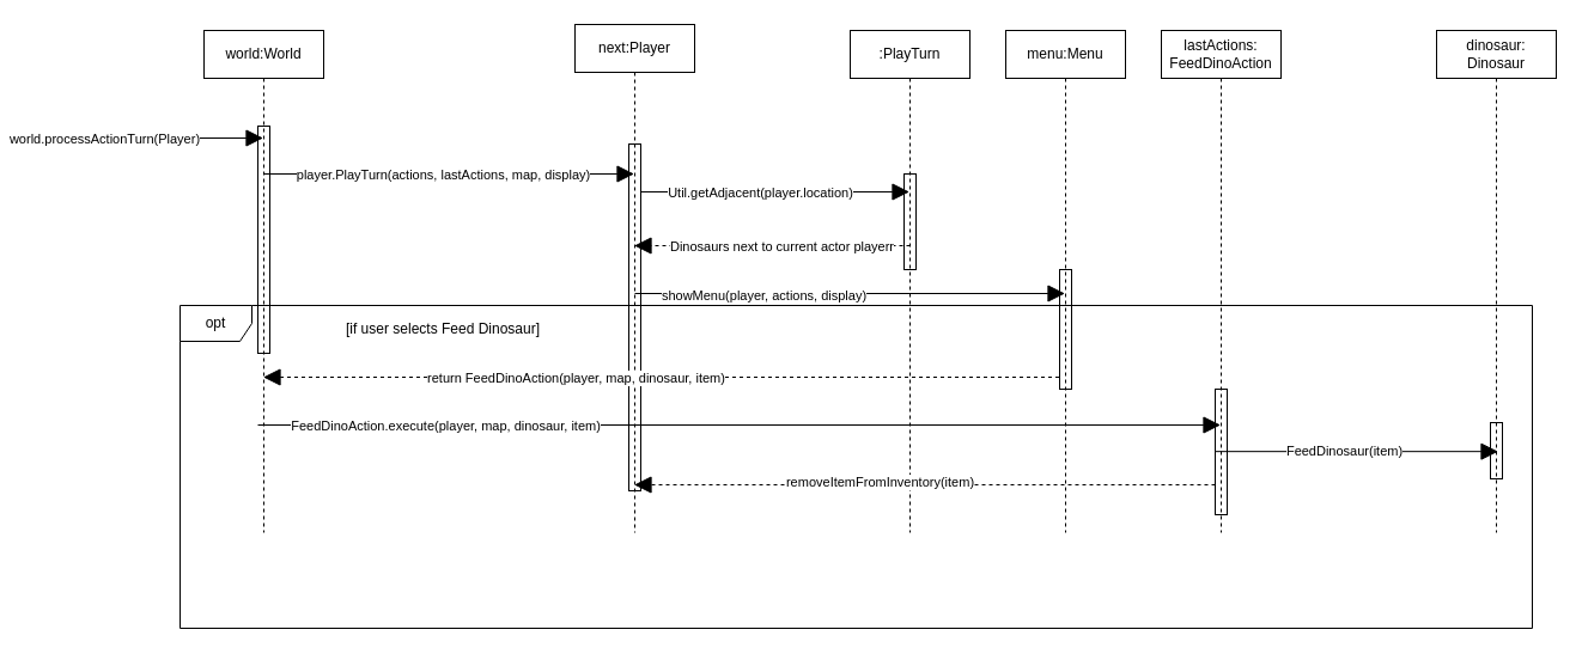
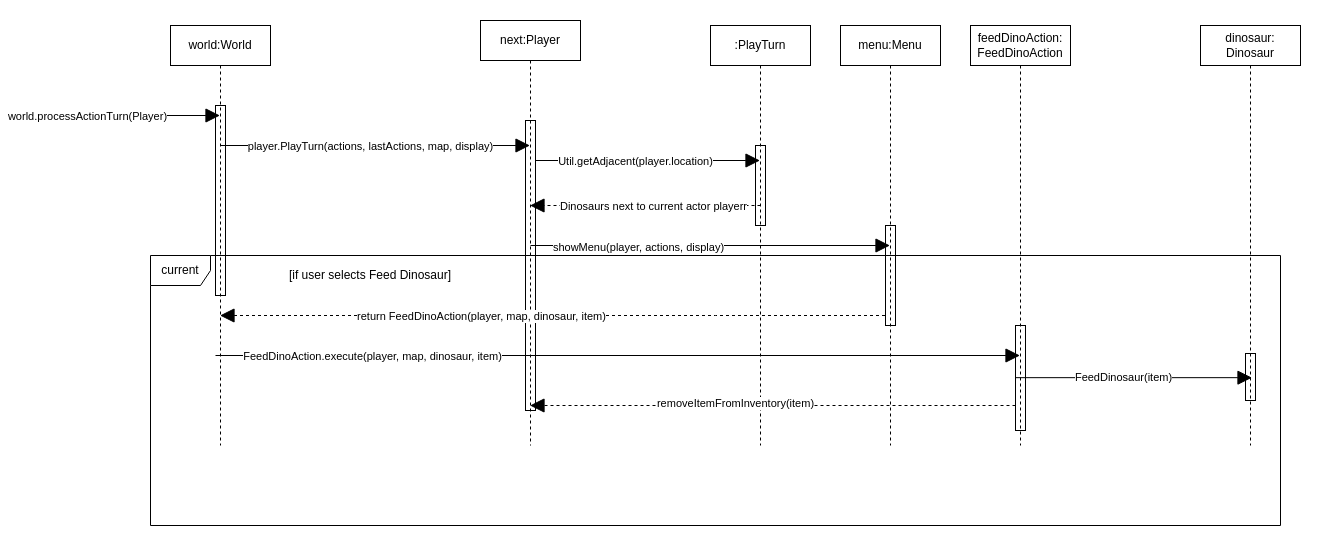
  <mxCell id="0" />
  <mxCell id="1" parent="0" />
  <mxCell id="2" value="world:World" style="shape=umlLifeline;perimeter=lifelinePerimeter;whiteSpace=wrap;html=1;container=1;collapsible=0;recursiveResize=0;outlineConnect=0;" parent="1" vertex="1"><mxGeometry x="170" y="25" width="100" height="420" as="geometry" /></mxCell>
  <mxCell id="3" value="" style="endArrow=block;endFill=1;endSize=12;html=1;" parent="2" target="6" edge="1"><mxGeometry width="160" relative="1" as="geometry"><mxPoint x="50" y="120" as="sourcePoint" /><mxPoint x="210" y="120" as="targetPoint" /></mxGeometry></mxCell>
  <mxCell id="4" value="player.PlayTurn(actions, lastActions, map, display)" style="edgeLabel;html=1;align=center;verticalAlign=middle;resizable=0;points=[];" parent="3" vertex="1" connectable="0"><mxGeometry x="-0.45" y="-1" relative="1" as="geometry"><mxPoint x="64" y="-1" as="offset" /></mxGeometry></mxCell>
  <mxCell id="5" value="" style="html=1;points=[];perimeter=orthogonalPerimeter;fillColor=none;" parent="2" vertex="1"><mxGeometry x="45" y="80" width="10" height="190" as="geometry" /></mxCell>
  <mxCell id="6" value="next:Player" style="shape=umlLifeline;perimeter=lifelinePerimeter;whiteSpace=wrap;html=1;container=1;collapsible=0;recursiveResize=0;outlineConnect=0;" parent="1" vertex="1"><mxGeometry x="480" y="20" width="100" height="425" as="geometry" /></mxCell>
  <mxCell id="7" value="" style="html=1;points=[];perimeter=orthogonalPerimeter;fillColor=none;" parent="6" vertex="1"><mxGeometry x="45" y="100" width="10" height="290" as="geometry" /></mxCell>
  <mxCell id="8" value="" style="endArrow=block;endFill=1;endSize=12;html=1;" edge="1" parent="6" target="14"><mxGeometry width="160" relative="1" as="geometry"><mxPoint x="55" y="140" as="sourcePoint" /><mxPoint x="215" y="140" as="targetPoint" /></mxGeometry></mxCell>
  <mxCell id="9" value="Util.getAdjacent(player.location)" style="edgeLabel;html=1;align=center;verticalAlign=middle;resizable=0;points=[];" vertex="1" connectable="0" parent="8"><mxGeometry x="-0.297" relative="1" as="geometry"><mxPoint x="20" as="offset" /></mxGeometry></mxCell>
  <mxCell id="10" value="" style="endArrow=block;endFill=1;endSize=12;html=1;" edge="1" parent="6" target="27"><mxGeometry width="160" relative="1" as="geometry"><mxPoint x="50" y="225" as="sourcePoint" /><mxPoint x="210" y="225" as="targetPoint" /></mxGeometry></mxCell>
  <mxCell id="11" value="showMenu(player, actions, display)" style="edgeLabel;html=1;align=center;verticalAlign=middle;resizable=0;points=[];" vertex="1" connectable="0" parent="10"><mxGeometry x="-0.405" y="-1" relative="1" as="geometry"><mxPoint as="offset" /></mxGeometry></mxCell>
  <mxCell id="12" value="" style="endArrow=block;endFill=1;endSize=12;html=1;" parent="1" target="2" edge="1"><mxGeometry width="160" relative="1" as="geometry"><mxPoint x="20" y="115" as="sourcePoint" /><mxPoint x="140" y="115" as="targetPoint" /></mxGeometry></mxCell>
  <mxCell id="13" value="world.processActionTurn(Player)" style="edgeLabel;html=1;align=center;verticalAlign=middle;resizable=0;points=[];" parent="12" vertex="1" connectable="0"><mxGeometry x="-0.579" relative="1" as="geometry"><mxPoint x="24" as="offset" /></mxGeometry></mxCell>
  <mxCell id="14" value=":PlayTurn" style="shape=umlLifeline;perimeter=lifelinePerimeter;whiteSpace=wrap;html=1;container=1;collapsible=0;recursiveResize=0;outlineConnect=0;" vertex="1" parent="1"><mxGeometry x="710" y="25" width="100" height="420" as="geometry" /></mxCell>
  <mxCell id="15" value="" style="endArrow=block;dashed=1;endFill=1;endSize=12;html=1;" edge="1" parent="14" target="6"><mxGeometry width="160" relative="1" as="geometry"><mxPoint x="50" y="180" as="sourcePoint" /><mxPoint x="210" y="180" as="targetPoint" /></mxGeometry></mxCell>
  <mxCell id="16" value="Dinosaurs next to current actor playerr" style="edgeLabel;html=1;align=center;verticalAlign=middle;resizable=0;points=[];" vertex="1" connectable="0" parent="15"><mxGeometry x="0.599" y="-3" relative="1" as="geometry"><mxPoint x="76" y="3" as="offset" /></mxGeometry></mxCell>
  <mxCell id="17" value="" style="html=1;points=[];perimeter=orthogonalPerimeter;fillColor=none;" vertex="1" parent="14"><mxGeometry x="45" y="120" width="10" height="80" as="geometry" /></mxCell>
  <mxCell id="18" value="" style="endArrow=block;dashed=1;endFill=1;endSize=12;html=1;" edge="1" parent="1" target="2"><mxGeometry width="160" relative="1" as="geometry"><mxPoint x="884.5" y="315" as="sourcePoint" /><mxPoint x="580" y="315" as="targetPoint" /><Array as="points"><mxPoint x="725" y="315" /></Array></mxGeometry></mxCell>
  <mxCell id="19" value="return FeedDinoAction(player, map, dinosaur, item)" style="edgeLabel;html=1;align=center;verticalAlign=middle;resizable=0;points=[];" vertex="1" connectable="0" parent="18"><mxGeometry x="0.374" relative="1" as="geometry"><mxPoint x="53" as="offset" /></mxGeometry></mxCell>
- <mxCell id="20" value="opt" style="shape=umlFrame;whiteSpace=wrap;html=1;" vertex="1" parent="1"><mxGeometry x="150" y="255" width="1130" height="270" as="geometry" /></mxCell>
+ <mxCell id="20" value="current" style="shape=umlFrame;whiteSpace=wrap;html=1;" vertex="1" parent="1"><mxGeometry x="150" y="255" width="1130" height="270" as="geometry" /></mxCell>
  <mxCell id="21" value="[if user selects Feed Dinosaur]" style="text;html=1;strokeColor=none;fillColor=none;align=center;verticalAlign=middle;whiteSpace=wrap;rounded=0;" vertex="1" parent="1"><mxGeometry x="285" y="265" width="170" height="20" as="geometry" /></mxCell>
- <mxCell id="22" value="lastActions:&lt;br&gt;FeedDinoAction" style="shape=umlLifeline;perimeter=lifelinePerimeter;whiteSpace=wrap;html=1;container=1;collapsible=0;recursiveResize=0;outlineConnect=0;" vertex="1" parent="1"><mxGeometry x="970" y="25" width="100" height="420" as="geometry" /></mxCell>
+ <mxCell id="22" value="feedDinoAction:&lt;br&gt;FeedDinoAction" style="shape=umlLifeline;perimeter=lifelinePerimeter;whiteSpace=wrap;html=1;container=1;collapsible=0;recursiveResize=0;outlineConnect=0;" vertex="1" parent="1"><mxGeometry x="970" y="25" width="100" height="420" as="geometry" /></mxCell>
  <mxCell id="23" value="dinosaur:&lt;br&gt;Dinosaur" style="shape=umlLifeline;perimeter=lifelinePerimeter;whiteSpace=wrap;html=1;container=1;collapsible=0;recursiveResize=0;outlineConnect=0;" vertex="1" parent="1"><mxGeometry x="1200" y="25" width="100" height="420" as="geometry" /></mxCell>
  <mxCell id="24" value="" style="html=1;points=[];perimeter=orthogonalPerimeter;fillColor=none;" vertex="1" parent="23"><mxGeometry x="45" y="328" width="10" height="47" as="geometry" /></mxCell>
  <mxCell id="25" value="" style="endArrow=block;dashed=1;endFill=1;endSize=12;html=1;" edge="1" parent="1" target="6"><mxGeometry width="160" relative="1" as="geometry"><mxPoint x="1015" y="405" as="sourcePoint" /><mxPoint x="590.5" y="405" as="targetPoint" /></mxGeometry></mxCell>
  <mxCell id="26" value="removeItemFromInventory(item)" style="edgeLabel;html=1;align=center;verticalAlign=middle;resizable=0;points=[];" vertex="1" connectable="0" parent="25"><mxGeometry x="0.545" y="-3" relative="1" as="geometry"><mxPoint x="94" as="offset" /></mxGeometry></mxCell>
  <mxCell id="27" value="menu:Menu" style="shape=umlLifeline;perimeter=lifelinePerimeter;whiteSpace=wrap;html=1;container=1;collapsible=0;recursiveResize=0;outlineConnect=0;fillColor=none;" vertex="1" parent="1"><mxGeometry x="840" y="25" width="100" height="420" as="geometry" /></mxCell>
  <mxCell id="28" value="" style="html=1;points=[];perimeter=orthogonalPerimeter;fillColor=none;" vertex="1" parent="27"><mxGeometry x="45" y="200" width="10" height="100" as="geometry" /></mxCell>
  <mxCell id="29" value="" style="endArrow=block;endFill=1;endSize=12;html=1;" edge="1" parent="1" target="22"><mxGeometry width="160" relative="1" as="geometry"><mxPoint x="215" y="355" as="sourcePoint" /><mxPoint x="944.5" y="355" as="targetPoint" /></mxGeometry></mxCell>
  <mxCell id="30" value="FeedDinoAction.execute(player, map, dinosaur, item)" style="edgeLabel;html=1;align=center;verticalAlign=middle;resizable=0;points=[];" vertex="1" connectable="0" parent="29"><mxGeometry x="-0.689" y="-2" relative="1" as="geometry"><mxPoint x="31" y="-2" as="offset" /></mxGeometry></mxCell>
  <mxCell id="31" value="" style="html=1;points=[];perimeter=orthogonalPerimeter;fillColor=none;" vertex="1" parent="1"><mxGeometry x="1015" y="325" width="10" height="105" as="geometry" /></mxCell>
  <mxCell id="32" value="" style="endArrow=block;endFill=1;endSize=12;html=1;" edge="1" parent="1"><mxGeometry width="160" relative="1" as="geometry"><mxPoint x="1015" y="377.16" as="sourcePoint" /><mxPoint x="1251.5" y="377.16" as="targetPoint" /></mxGeometry></mxCell>
  <mxCell id="33" value="FeedDinosaur(item)" style="edgeLabel;html=1;align=center;verticalAlign=middle;resizable=0;points=[];" vertex="1" connectable="0" parent="32"><mxGeometry x="-0.293" y="1" relative="1" as="geometry"><mxPoint x="23" as="offset" /></mxGeometry></mxCell>
